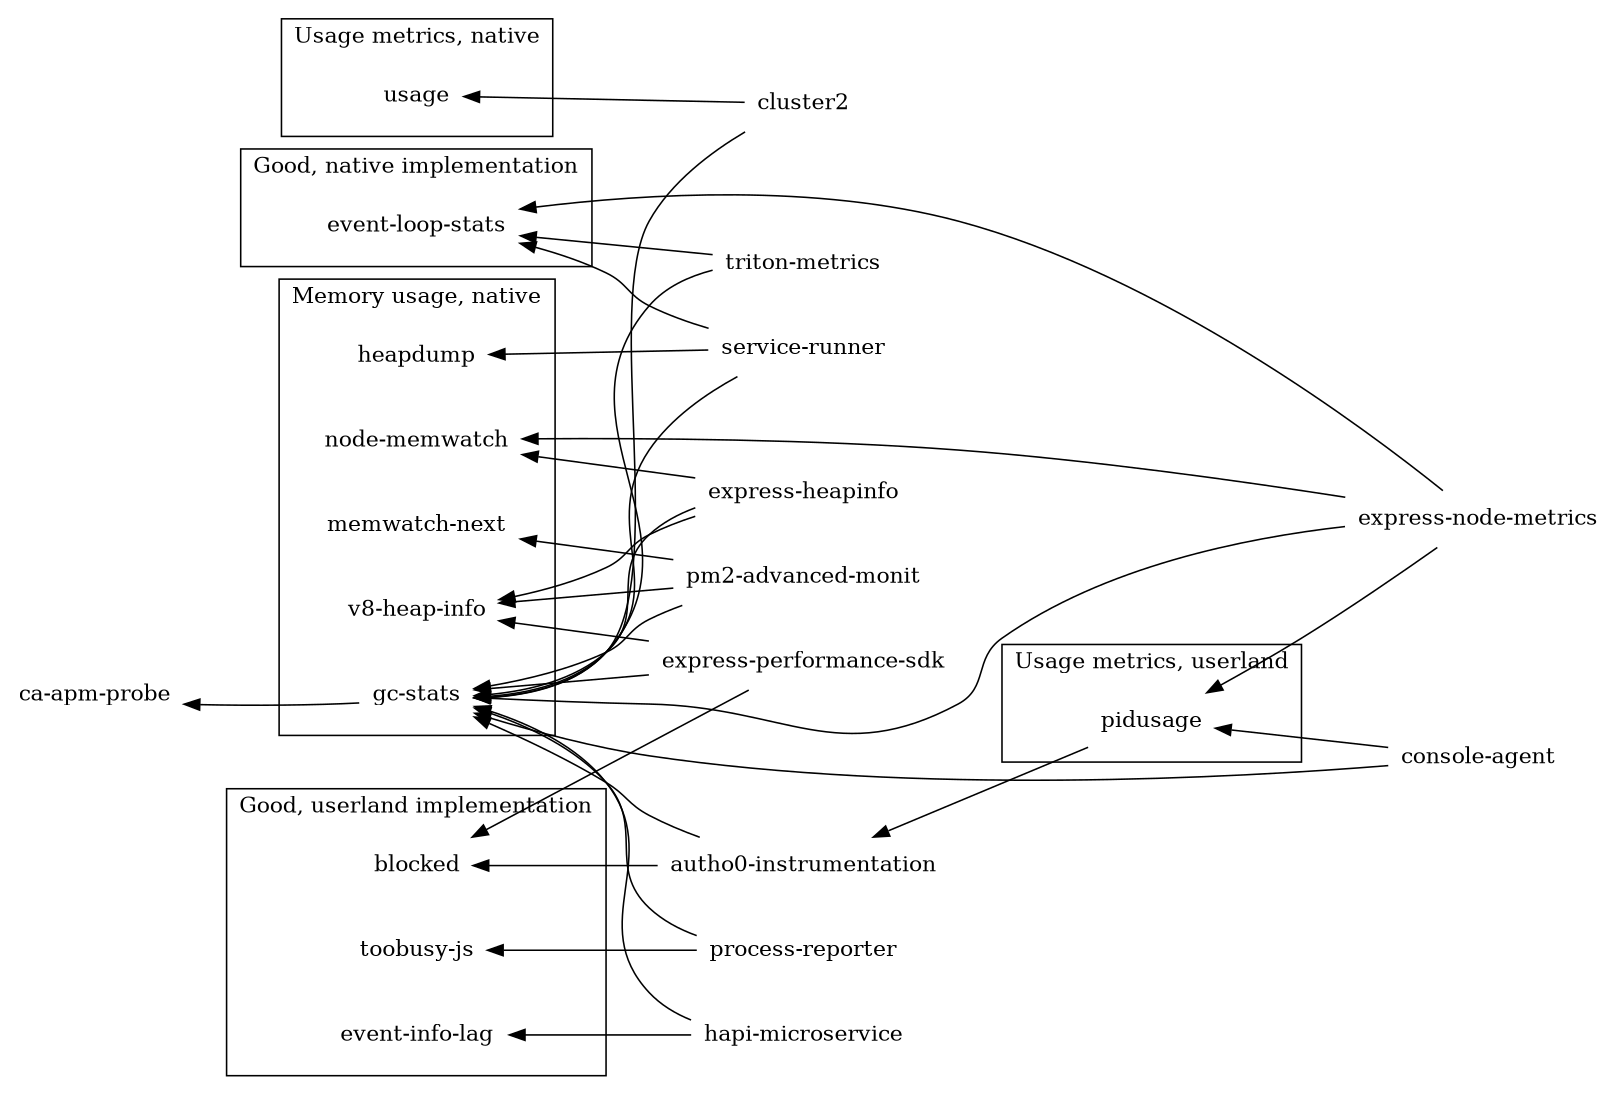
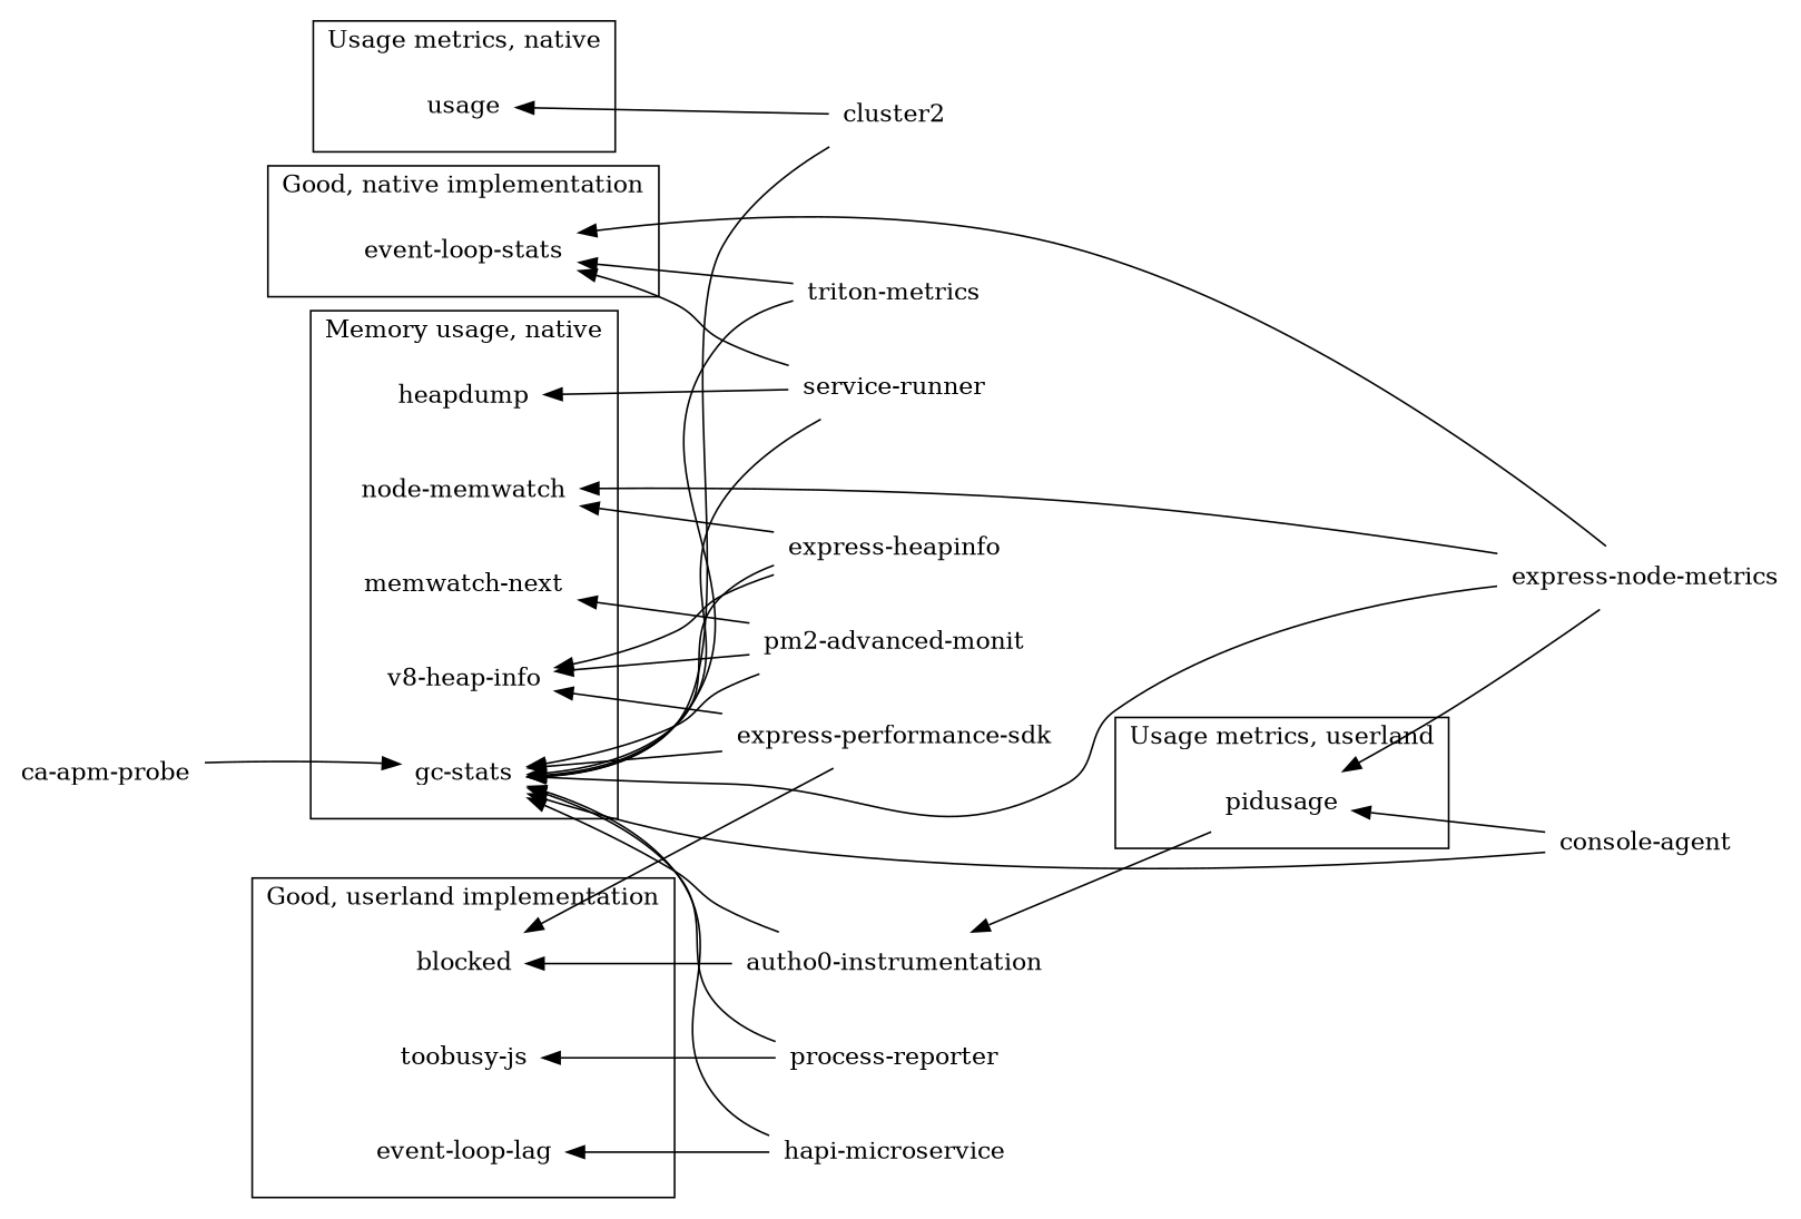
  digraph {
    rankdir=RL
    node [shape=none]
    "event-loop-stats"
    blocked
-   "event-loop-lag" [label="event-info-lag"]
+   "event-loop-lag"
    "toobusy-js"
    n5 [label="gc-stats"]
    "node-memwatch"
    "v8-heap-info"
    "memwatch-next"
    heapdump
    pidusage
    usage
    "autho0-instrumentation"
    "ca-apm-probe"
    cluster2
    "console-agent"
    "express-heapinfo"
    "express-node-metrics"
    "express-performance-sdk"
    "hapi-microservice"
    "pm2-advanced-monit"
    "process-reporter"
    "service-runner"
    "triton-metrics"
    subgraph cluster_1 {
      label="Good, native implementation"
      "event-loop-stats"
    }
    subgraph cluster_2 {
      label="Good, userland implementation"
      blocked
      "event-loop-lag"
      "toobusy-js"
    }
    subgraph cluster_3 {
      label="Memory usage, native"
      n5
      "node-memwatch"
      "v8-heap-info"
      "memwatch-next"
      heapdump
    }
    subgraph cluster_4 {
      label="Usage metrics, userland"
      pidusage
    }
    subgraph cluster_5 {
      label="Usage metrics, native"
      usage
    }
    pidusage -> "autho0-instrumentation"
    "autho0-instrumentation" -> blocked
    "autho0-instrumentation" -> n5
-   n5 -> "ca-apm-probe"
+   "ca-apm-probe" -> n5
    cluster2 -> n5
    cluster2 -> usage
    "console-agent" -> n5
    "console-agent" -> pidusage
    "express-heapinfo" -> n5
    "express-heapinfo" -> "node-memwatch"
    "express-heapinfo" -> "v8-heap-info"
    "express-node-metrics" -> "event-loop-stats"
    "express-node-metrics" -> n5
    "express-node-metrics" -> "node-memwatch"
    "express-node-metrics" -> pidusage
    "express-performance-sdk" -> blocked
    "express-performance-sdk" -> n5
    "express-performance-sdk" -> "v8-heap-info"
    "hapi-microservice" -> "event-loop-lag"
    "hapi-microservice" -> n5
    "pm2-advanced-monit" -> n5
    "pm2-advanced-monit" -> "v8-heap-info"
    "pm2-advanced-monit" -> "memwatch-next"
    "process-reporter" -> "toobusy-js"
    "process-reporter" -> n5
    "service-runner" -> "event-loop-stats"
    "service-runner" -> n5
    "service-runner" -> heapdump
    "triton-metrics" -> "event-loop-stats"
    "triton-metrics" -> n5
  }
